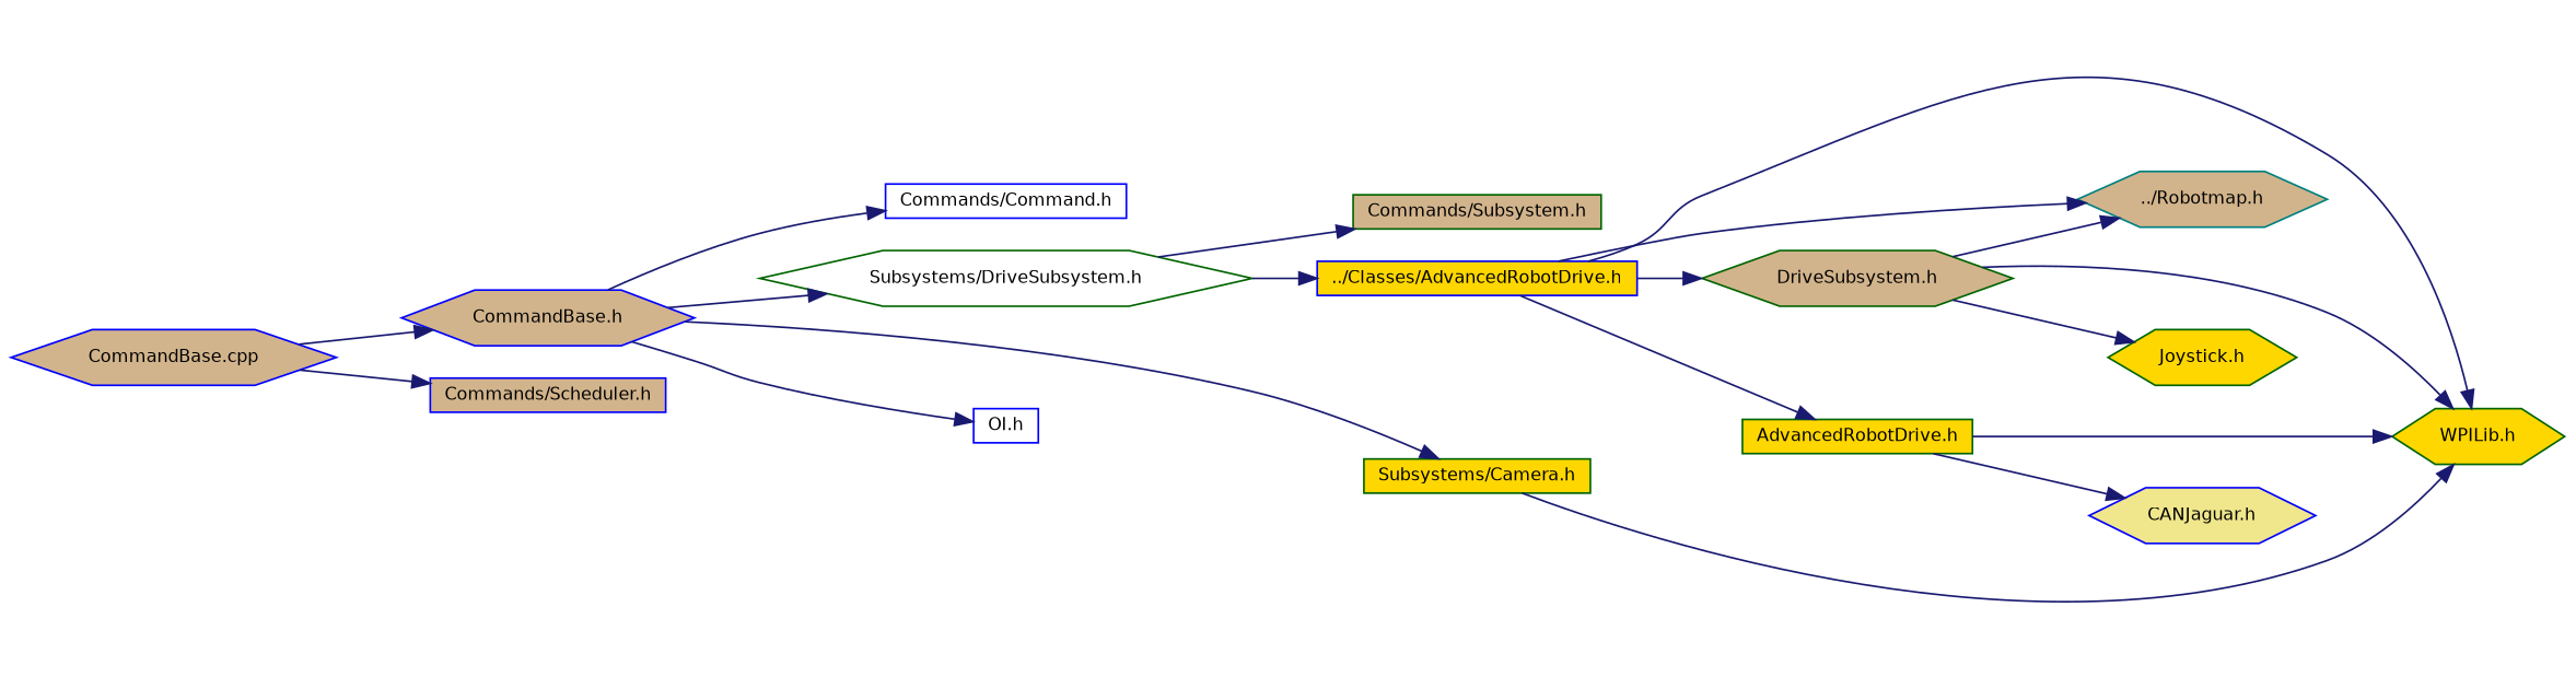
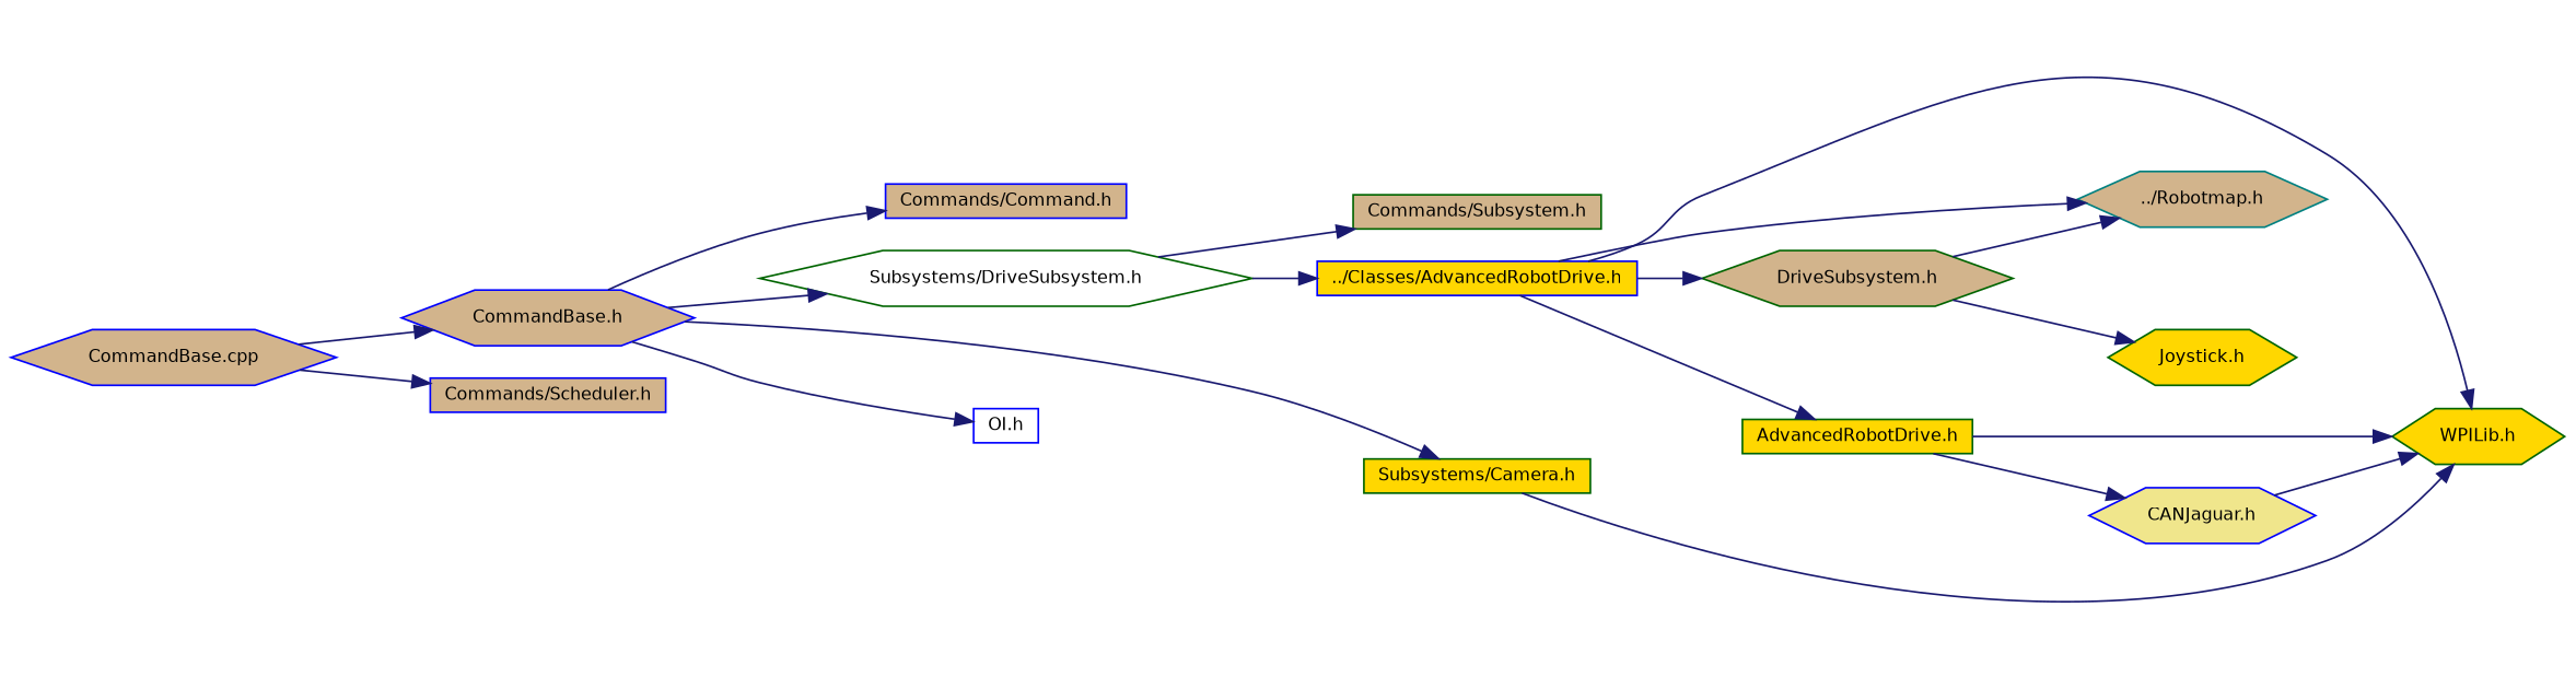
  digraph {
    rankdir=LR
    node [color=blue fillcolor=tan fontname=Helvetica fontsize=10 shape=hexagon style=filled]
    edge [color=midnightblue fontname=Helvetica fontsize=10 labelfontname=Helvetica labelfontsize=10 style=solid]
    n1 [fontcolor=black height=0.2 label="CommandBase.cpp" width=0.4]
    n2 [height=0.2 label="CommandBase.h" width=0.4]
    n3 [height=0.2 label="Commands/Scheduler.h" shape=box width=0.4]
-   n4 [fillcolor=white height=0.2 label="Commands/Command.h" shape=box width=0.4]
+   n4 [height=0.2 label="Commands/Command.h" shape=box width=0.4]
    n5 [color=darkgreen fillcolor=white height=0.2 label="Subsystems/DriveSubsystem.h" width=0.4]
    n6 [color=darkgreen fillcolor=gold height=0.2 label="Subsystems/Camera.h" shape=box width=0.4]
    n7 [fillcolor=white height=0.2 label="OI.h" shape=box width=0.4]
    n8 [color=darkgreen height=0.2 label="Commands/Subsystem.h" shape=box width=0.4]
    n9 [fillcolor=gold height=0.2 label="../Classes/AdvancedRobotDrive.h" shape=box width=0.4]
    n10 [color=darkgreen fillcolor=gold height=0.2 label="WPILib.h" width=0.4]
    n11 [color=teal height=0.2 label="../Robotmap.h" width=0.4]
    n12 [color=darkgreen height=0.2 label="DriveSubsystem.h" width=0.4]
    n13 [color=darkgreen fillcolor=gold height=0.2 label="AdvancedRobotDrive.h" shape=box width=0.4]
    n14 [color=darkgreen fillcolor=gold height=0.2 label="Joystick.h" width=0.4]
    n15 [fillcolor=khaki height=0.2 label="CANJaguar.h" width=0.4]
    n1 -> n2
    n1 -> n3
    n2 -> n4
    n2 -> n5
    n2 -> n6
    n2 -> n7
    n5 -> n8
    n5 -> n9
    n6 -> n10
    n9 -> n10
    n9 -> n11
    n9 -> n12
    n9 -> n13
-   n12 -> n10
+   n15 -> n10
    n12 -> n11
    n12 -> n14
    n13 -> n10
    n13 -> n15
  }
